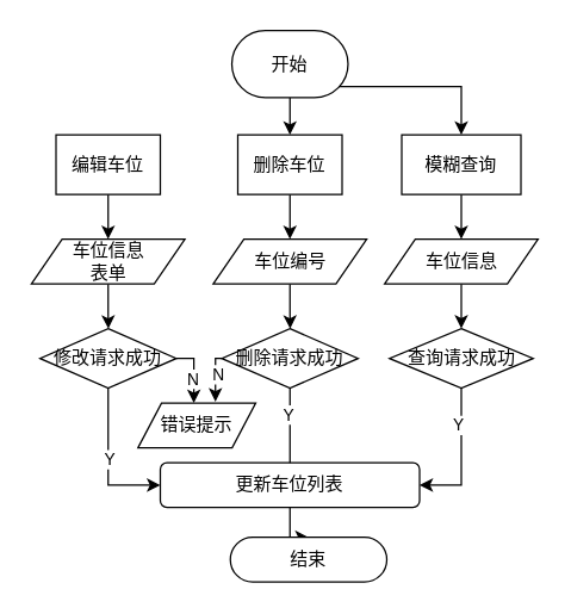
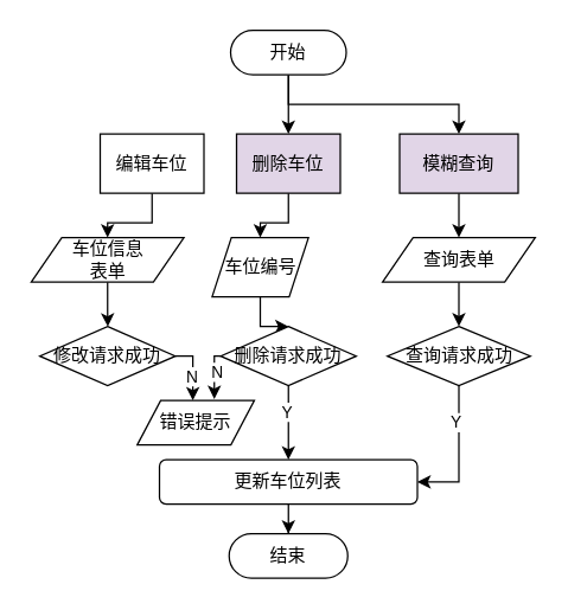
  <mxCell id="0" />
  <mxCell id="1" parent="0" />
  <mxCell id="2" style="edgeStyle=orthogonalEdgeStyle;rounded=0;orthogonalLoop=1;jettySize=auto;html=1;exitX=0.5;exitY=0.5;exitDx=0;exitDy=15;exitPerimeter=0;" edge="1" parent="1" source="4" target="8"><mxGeometry relative="1" as="geometry" /></mxCell>
  <mxCell id="3" style="edgeStyle=orthogonalEdgeStyle;rounded=0;orthogonalLoop=1;jettySize=auto;html=1;exitX=0.5;exitY=0.5;exitDx=0;exitDy=15;exitPerimeter=0;entryX=0.5;entryY=0;entryDx=0;entryDy=0;" edge="1" parent="1" source="4" target="10"><mxGeometry relative="1" as="geometry" /></mxCell>
- <mxCell id="4" value="开始" style="html=1;dashed=0;whiteSpace=wrap;shape=mxgraph.dfd.start" vertex="1" parent="1"><mxGeometry x="155" y="20" width="78" height="45" as="geometry" /></mxCell>
+ <mxCell id="4" value="开始" style="html=1;dashed=0;whiteSpace=wrap;shape=mxgraph.dfd.start" vertex="1" parent="1"><mxGeometry x="155" y="20" width="78" height="30" as="geometry" /></mxCell>
  <mxCell id="5" style="edgeStyle=orthogonalEdgeStyle;rounded=0;orthogonalLoop=1;jettySize=auto;html=1;exitX=0.5;exitY=1;exitDx=0;exitDy=0;" edge="1" parent="1" source="6" target="12"><mxGeometry relative="1" as="geometry" /></mxCell>
- <mxCell id="6" value="编辑车位" style="html=1;dashed=0;whiteSpace=wrap;" vertex="1" parent="1"><mxGeometry x="37" y="90" width="70" height="40" as="geometry" /></mxCell>
+ <mxCell id="6" value="编辑车位" style="html=1;dashed=0;whiteSpace=wrap;" vertex="1" parent="1"><mxGeometry x="67" y="90" width="70" height="40" as="geometry" /></mxCell>
  <mxCell id="7" style="edgeStyle=orthogonalEdgeStyle;rounded=0;orthogonalLoop=1;jettySize=auto;html=1;exitX=0.5;exitY=1;exitDx=0;exitDy=0;" edge="1" parent="1" source="8" target="19"><mxGeometry relative="1" as="geometry" /></mxCell>
- <mxCell id="8" value="删除车位" style="html=1;dashed=0;whiteSpace=wrap;" vertex="1" parent="1"><mxGeometry x="159" y="90" width="70" height="40" as="geometry" /></mxCell>
+ <mxCell id="8" value="删除车位" style="html=1;dashed=0;whiteSpace=wrap;fillColor=#e1d5e7;" vertex="1" parent="1"><mxGeometry x="159" y="90" width="70" height="40" as="geometry" /></mxCell>
  <mxCell id="9" style="edgeStyle=orthogonalEdgeStyle;rounded=0;orthogonalLoop=1;jettySize=auto;html=1;exitX=0.5;exitY=1;exitDx=0;exitDy=0;" edge="1" parent="1" source="10" target="21"><mxGeometry relative="1" as="geometry" /></mxCell>
- <mxCell id="10" value="模糊查询" style="html=1;dashed=0;whiteSpace=wrap;" vertex="1" parent="1"><mxGeometry x="269" y="90" width="80" height="40" as="geometry" /></mxCell>
+ <mxCell id="10" value="模糊查询" style="html=1;dashed=0;whiteSpace=wrap;fillColor=#e1d5e7;" vertex="1" parent="1"><mxGeometry x="269" y="90" width="80" height="40" as="geometry" /></mxCell>
  <mxCell id="11" style="edgeStyle=orthogonalEdgeStyle;rounded=0;orthogonalLoop=1;jettySize=auto;html=1;exitX=0.5;exitY=1;exitDx=0;exitDy=0;" edge="1" parent="1" source="12" target="17"><mxGeometry relative="1" as="geometry" /></mxCell>
  <mxCell id="12" value="车位信息&lt;div&gt;表单&lt;/div&gt;" style="shape=parallelogram;perimeter=parallelogramPerimeter;whiteSpace=wrap;html=1;dashed=0;" vertex="1" parent="1"><mxGeometry x="20.5" y="160" width="103" height="30" as="geometry" /></mxCell>
- <mxCell id="13" style="edgeStyle=orthogonalEdgeStyle;rounded=0;orthogonalLoop=1;jettySize=auto;html=1;exitX=0.5;exitY=1;exitDx=0;exitDy=0;entryX=0;entryY=0.5;entryDx=0;entryDy=0;" edge="1" parent="1" source="17" target="23"><mxGeometry relative="1" as="geometry" /></mxCell>
- <mxCell id="14" value="Y" style="edgeLabel;html=1;align=center;verticalAlign=middle;resizable=0;points=[];" vertex="1" connectable="0" parent="13"><mxGeometry x="-0.059" relative="1" as="geometry"><mxPoint as="offset" /></mxGeometry></mxCell>
  <mxCell id="15" style="edgeStyle=orthogonalEdgeStyle;rounded=0;orthogonalLoop=1;jettySize=auto;html=1;exitX=1;exitY=0.5;exitDx=0;exitDy=0;entryX=0.5;entryY=0;entryDx=0;entryDy=0;" edge="1" parent="1" source="17"><mxGeometry relative="1" as="geometry"><mxPoint x="129.5" y="270" as="targetPoint" /></mxGeometry></mxCell>
  <mxCell id="16" value="N" style="edgeLabel;html=1;align=center;verticalAlign=middle;resizable=0;points=[];" vertex="1" connectable="0" parent="15"><mxGeometry x="0.186" y="-1" relative="1" as="geometry"><mxPoint as="offset" /></mxGeometry></mxCell>
  <mxCell id="17" value="修改请求成功" style="shape=rhombus;html=1;dashed=0;whiteSpace=wrap;perimeter=rhombusPerimeter;" vertex="1" parent="1"><mxGeometry x="26.25" y="220" width="91.5" height="40" as="geometry" /></mxCell>
  <mxCell id="18" style="edgeStyle=orthogonalEdgeStyle;rounded=0;orthogonalLoop=1;jettySize=auto;html=1;exitX=0.5;exitY=1;exitDx=0;exitDy=0;" edge="1" parent="1" source="19" target="27"><mxGeometry relative="1" as="geometry" /></mxCell>
- <mxCell id="19" value="车位编号" style="shape=parallelogram;perimeter=parallelogramPerimeter;whiteSpace=wrap;html=1;dashed=0;" vertex="1" parent="1"><mxGeometry x="142.5" y="160" width="103" height="30" as="geometry" /></mxCell>
+ <mxCell id="19" value="车位编号" style="shape=parallelogram;perimeter=parallelogramPerimeter;whiteSpace=wrap;html=1;dashed=0;" vertex="1" parent="1"><mxGeometry x="142.5" y="160" width="65" height="40" as="geometry" /></mxCell>
  <mxCell id="20" style="edgeStyle=orthogonalEdgeStyle;rounded=0;orthogonalLoop=1;jettySize=auto;html=1;exitX=0.5;exitY=1;exitDx=0;exitDy=0;entryX=0.5;entryY=0;entryDx=0;entryDy=0;" edge="1" parent="1" source="21" target="30"><mxGeometry relative="1" as="geometry" /></mxCell>
- <mxCell id="21" value="车位信息" style="shape=parallelogram;perimeter=parallelogramPerimeter;whiteSpace=wrap;html=1;dashed=0;" vertex="1" parent="1"><mxGeometry x="257.5" y="160" width="103" height="30" as="geometry" /></mxCell>
+ <mxCell id="21" value="查询表单" style="shape=parallelogram;perimeter=parallelogramPerimeter;whiteSpace=wrap;html=1;dashed=0;" vertex="1" parent="1"><mxGeometry x="257.5" y="160" width="103" height="30" as="geometry" /></mxCell>
  <mxCell id="22" style="edgeStyle=orthogonalEdgeStyle;rounded=0;orthogonalLoop=1;jettySize=auto;html=1;exitX=0.5;exitY=1;exitDx=0;exitDy=0;" edge="1" parent="1" source="23" target="33"><mxGeometry relative="1" as="geometry" /></mxCell>
  <mxCell id="23" value="更新车位列表" style="html=1;dashed=0;whiteSpace=wrap;rounded=1;" vertex="1" parent="1"><mxGeometry x="107" y="310" width="174" height="30" as="geometry" /></mxCell>
  <mxCell id="24" value="错误提示" style="shape=parallelogram;perimeter=parallelogramPerimeter;whiteSpace=wrap;html=1;dashed=0;" vertex="1" parent="1"><mxGeometry x="92" y="270" width="79" height="30" as="geometry" /></mxCell>
- <mxCell id="25" style="edgeStyle=orthogonalEdgeStyle;rounded=0;orthogonalLoop=1;jettySize=auto;html=1;exitX=0.5;exitY=1;exitDx=0;exitDy=0;endArrow=none;" edge="1" parent="1" source="27" target="23"><mxGeometry relative="1" as="geometry" /></mxCell>
+ <mxCell id="25" style="edgeStyle=orthogonalEdgeStyle;rounded=0;orthogonalLoop=1;jettySize=auto;html=1;exitX=0.5;exitY=1;exitDx=0;exitDy=0;" edge="1" parent="1" source="27" target="23"><mxGeometry relative="1" as="geometry" /></mxCell>
  <mxCell id="26" value="Y" style="edgeLabel;html=1;align=center;verticalAlign=middle;resizable=0;points=[];" vertex="1" connectable="0" parent="25"><mxGeometry x="-0.32" y="-2" relative="1" as="geometry"><mxPoint as="offset" /></mxGeometry></mxCell>
  <mxCell id="27" value="删除请求成功" style="shape=rhombus;html=1;dashed=0;whiteSpace=wrap;perimeter=rhombusPerimeter;" vertex="1" parent="1"><mxGeometry x="148.25" y="220" width="91.5" height="40" as="geometry" /></mxCell>
  <mxCell id="28" style="edgeStyle=orthogonalEdgeStyle;rounded=0;orthogonalLoop=1;jettySize=auto;html=1;exitX=0.5;exitY=1;exitDx=0;exitDy=0;entryX=1;entryY=0.5;entryDx=0;entryDy=0;" edge="1" parent="1" source="30" target="23"><mxGeometry relative="1" as="geometry" /></mxCell>
  <mxCell id="29" value="Y" style="edgeLabel;html=1;align=center;verticalAlign=middle;resizable=0;points=[];" vertex="1" connectable="0" parent="28"><mxGeometry x="-0.477" y="-3" relative="1" as="geometry"><mxPoint as="offset" /></mxGeometry></mxCell>
  <mxCell id="30" value="查询请求成功" style="shape=rhombus;html=1;dashed=0;whiteSpace=wrap;perimeter=rhombusPerimeter;" vertex="1" parent="1"><mxGeometry x="260.75" y="220" width="96.5" height="40" as="geometry" /></mxCell>
  <mxCell id="31" style="edgeStyle=orthogonalEdgeStyle;rounded=0;orthogonalLoop=1;jettySize=auto;html=1;exitX=0;exitY=0.5;exitDx=0;exitDy=0;entryX=0.658;entryY=-0.033;entryDx=0;entryDy=0;entryPerimeter=0;" edge="1" parent="1" source="27" target="24"><mxGeometry relative="1" as="geometry" /></mxCell>
  <mxCell id="32" value="N" style="edgeLabel;html=1;align=center;verticalAlign=middle;resizable=0;points=[];" vertex="1" connectable="0" parent="31"><mxGeometry x="-0.108" y="2" relative="1" as="geometry"><mxPoint as="offset" /></mxGeometry></mxCell>
- <mxCell id="33" value="结束" style="html=1;dashed=0;whiteSpace=wrap;shape=mxgraph.dfd.start" vertex="1" parent="1"><mxGeometry x="154" y="360" width="105" height="30" as="geometry" /></mxCell>
+ <mxCell id="33" value="结束" style="html=1;dashed=0;whiteSpace=wrap;shape=mxgraph.dfd.start" vertex="1" parent="1"><mxGeometry x="154" y="360" width="80" height="30" as="geometry" /></mxCell>
